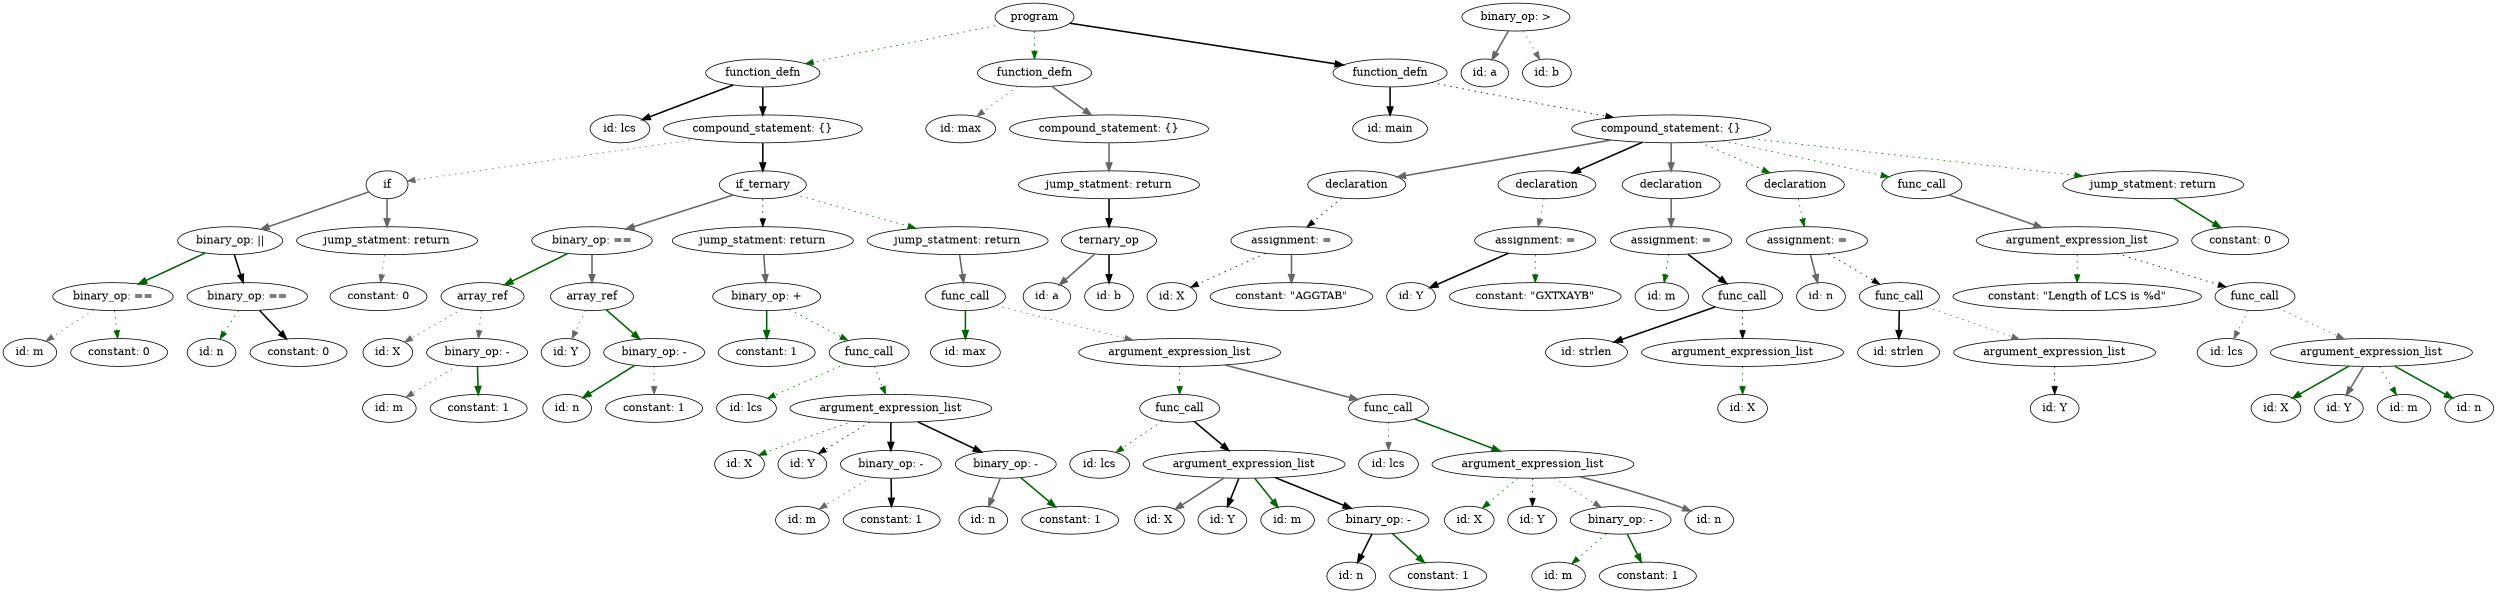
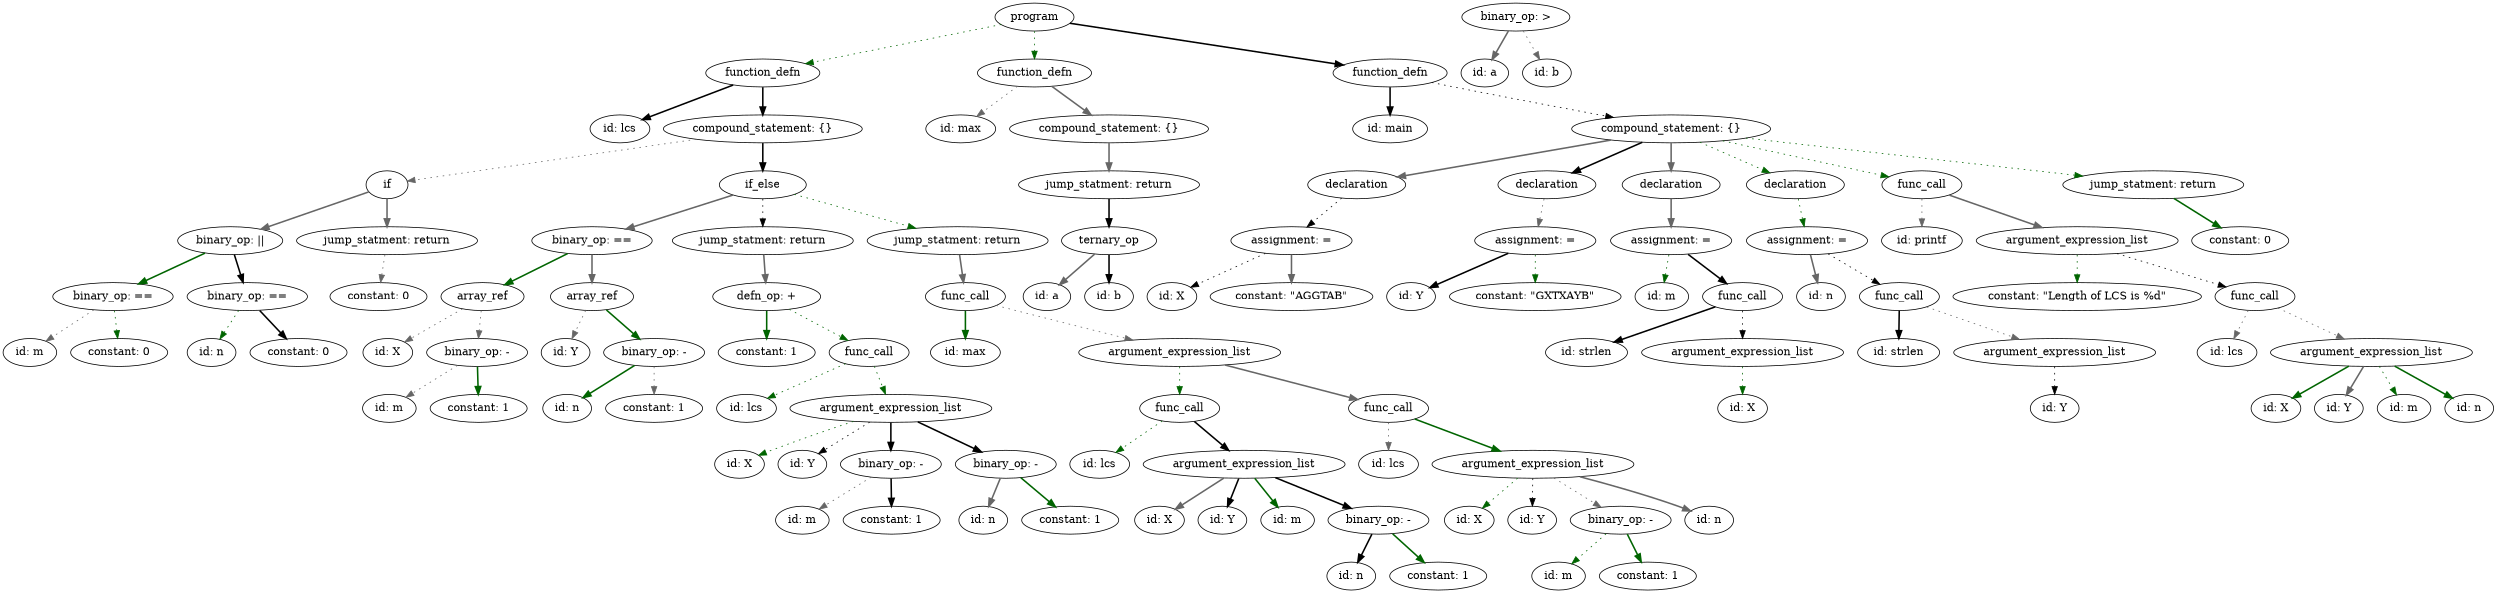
  strict digraph {
    edge [color=gray40 style=bold]
    n1 [height=0.5 label=program width=1.1389]
    n2 [height=0.5 label=function_defn width=1.6667]
    n3 [height=0.5 label=function_defn width=1.6667]
    n4 [height=0.5 label=function_defn width=1.6667]
    n5 [height=0.5 label="id: lcs" width=0.90278]
    n6 [height=0.5 label="compound_statement: {}" width=2.7984]
    n7 [height=0.5 label="id: max" width=1.0694]
    n8 [height=0.5 label="compound_statement: {}" width=2.7984]
    n9 [height=0.5 label="id: main" width=1.125]
    n10 [height=0.5 label="compound_statement: {}" width=2.7984]
    n11 [height=0.5 label=if width=0.75]
-   n12 [height=0.5 label=if_ternary width=0.95833]
+   n12 [height=0.5 label=if_else width=0.95833]
    n13 [height=0.5 label="jump_statment: return" width=2.4914]
    n14 [height=0.5 label=declaration width=1.3902]
    n15 [height=0.5 label=declaration width=1.3902]
    n16 [height=0.5 label=declaration width=1.3902]
    n17 [height=0.5 label=declaration width=1.3902]
    n18 [height=0.5 label=func_call width=1.2096]
    n19 [height=0.5 label="jump_statment: return" width=2.4914]
    n20 [height=0.5 label="binary_op: ||" width=1.5346]
    n21 [height=0.5 label="jump_statment: return" width=2.4914]
    n22 [height=0.5 label="binary_op: ==" width=1.7151]
    n23 [height=0.5 label="jump_statment: return" width=2.4914]
    n24 [height=0.5 label="jump_statment: return" width=2.4914]
    n25 [height=0.5 label=ternary_op width=1.354]
    n26 [height=0.5 label="assignment: =" width=1.6971]
    n27 [height=0.5 label="assignment: =" width=1.6971]
    n28 [height=0.5 label="assignment: =" width=1.6971]
    n29 [height=0.5 label="assignment: =" width=1.6971]
+   n30 [height=0.5 label="id: printf" width=1.1735]
    n31 [height=0.5 label=argument_expression_list width=2.8194]
    n32 [height=0.5 label="constant: 0" width=1.375]
    n33 [height=0.5 label="binary_op: ==" width=1.7151]
    n34 [height=0.5 label="binary_op: ==" width=1.7151]
    n35 [height=0.5 label="constant: 0" width=1.375]
    n36 [height=0.5 label=array_ref width=1.1944]
    n37 [height=0.5 label=array_ref width=1.1944]
-   n38 [height=0.5 label="binary_op: +" width=1.5707]
+   n38 [height=0.5 label="defn_op: +" width=1.5707]
    n39 [height=0.5 label=func_call width=1.2096]
    n40 [height=0.5 label="id: a" width=0.75]
    n41 [height=0.5 label="id: b" width=0.75]
    n42 [height=0.5 label="id: X" width=0.79437]
    n43 [height=0.5 label="constant: \"AGGTAB\"" width=2.4734]
    n44 [height=0.5 label="id: Y" width=0.79437]
    n45 [height=0.5 label="constant: \"GXTXAYB\"" width=2.6539]
    n46 [height=0.5 label="id: m" width=0.83333]
    n47 [height=0.5 label=func_call width=1.2096]
    n48 [height=0.5 label="id: n" width=0.75]
    n49 [height=0.5 label=func_call width=1.2096]
    n50 [height=0.5 label="constant: \"Length of LCS is %d\"" width=3.5747]
    n51 [height=0.5 label=func_call width=1.2096]
    n52 [height=0.5 label="id: m" width=0.83333]
    n53 [height=0.5 label="constant: 0" width=1.375]
    n54 [height=0.5 label="id: n" width=0.75]
    n55 [height=0.5 label="constant: 0" width=1.375]
    n56 [height=0.5 label="id: X" width=0.79437]
    n57 [height=0.5 label="binary_op: -" width=1.5]
    n58 [height=0.5 label="id: Y" width=0.79437]
    n59 [height=0.5 label="binary_op: -" width=1.5]
    n60 [height=0.5 label="constant: 1" width=1.375]
    n61 [height=0.5 label=func_call width=1.2096]
    n62 [height=0.5 label="id: max" width=1.0694]
    n63 [height=0.5 label=argument_expression_list width=2.8194]
    n64 [height=0.5 label="binary_op: >" width=1.5707]
    n65 [height=0.5 label="id: a" width=0.75]
    n66 [height=0.5 label="id: b" width=0.75]
    n67 [height=0.5 label="id: strlen" width=1.1735]
    n68 [height=0.5 label=argument_expression_list width=2.8194]
    n69 [height=0.5 label="id: strlen" width=1.1735]
    n70 [height=0.5 label=argument_expression_list width=2.8194]
    n71 [height=0.5 label="id: lcs" width=0.90278]
    n72 [height=0.5 label=argument_expression_list width=2.8194]
    n73 [height=0.5 label="id: m" width=0.83333]
    n74 [height=0.5 label="constant: 1" width=1.375]
    n75 [height=0.5 label="id: n" width=0.75]
    n76 [height=0.5 label="constant: 1" width=1.375]
    n77 [height=0.5 label="id: lcs" width=0.90278]
    n78 [height=0.5 label=argument_expression_list width=2.8194]
    n79 [height=0.5 label=func_call width=1.2096]
    n80 [height=0.5 label=func_call width=1.2096]
    n81 [height=0.5 label="id: X" width=0.79437]
    n82 [height=0.5 label="id: Y" width=0.79437]
    n83 [height=0.5 label="id: X" width=0.79437]
    n84 [height=0.5 label="id: Y" width=0.79437]
    n85 [height=0.5 label="id: m" width=0.83333]
    n86 [height=0.5 label="id: n" width=0.75]
    n87 [height=0.5 label="id: X" width=0.79437]
    n88 [height=0.5 label="id: Y" width=0.79437]
    n89 [height=0.5 label="binary_op: -" width=1.5]
    n90 [height=0.5 label="binary_op: -" width=1.5]
    n91 [height=0.5 label="id: lcs" width=0.90278]
    n92 [height=0.5 label=argument_expression_list width=2.8194]
    n93 [height=0.5 label="id: lcs" width=0.90278]
    n94 [height=0.5 label=argument_expression_list width=2.8194]
    n95 [height=0.5 label="id: m" width=0.83333]
    n96 [height=0.5 label="constant: 1" width=1.375]
    n97 [height=0.5 label="id: n" width=0.75]
    n98 [height=0.5 label="constant: 1" width=1.375]
    n99 [height=0.5 label="id: X" width=0.79437]
    n100 [height=0.5 label="id: Y" width=0.79437]
    n101 [height=0.5 label="id: m" width=0.83333]
    n102 [height=0.5 label="binary_op: -" width=1.5]
    n103 [height=0.5 label="id: X" width=0.79437]
    n104 [height=0.5 label="id: Y" width=0.79437]
    n105 [height=0.5 label="binary_op: -" width=1.5]
    n106 [height=0.5 label="id: n" width=0.75]
    n107 [height=0.5 label="id: n" width=0.75]
    n108 [height=0.5 label="constant: 1" width=1.375]
    n109 [height=0.5 label="id: m" width=0.83333]
    n110 [height=0.5 label="constant: 1" width=1.375]
    n1 -> n2 [color=darkgreen style=dotted]
    n1 -> n3 [color=darkgreen style=dotted]
    n1 -> n4 [color=black]
    n2 -> n5 [color=black]
    n2 -> n6 [color=black]
    n3 -> n7 [style=dotted]
    n3 -> n8
    n4 -> n9 [color=black]
    n4 -> n10 [color=black style=dotted]
    n6 -> n11 [style=dotted]
    n6 -> n12 [color=black]
    n8 -> n13
    n10 -> n14
    n10 -> n15 [color=black]
    n10 -> n16
    n10 -> n17 [color=darkgreen style=dotted]
    n10 -> n18 [color=darkgreen style=dotted]
    n10 -> n19 [color=darkgreen style=dotted]
    n11 -> n20
    n11 -> n21
    n12 -> n22
    n12 -> n23 [color=black style=dotted]
    n12 -> n24 [color=darkgreen style=dotted]
    n13 -> n25 [color=black]
    n14 -> n26 [color=black style=dotted]
    n15 -> n27 [style=dotted]
    n16 -> n28
    n17 -> n29 [color=darkgreen style=dotted]
+   n18 -> n30 [style=dotted]
    n18 -> n31
    n19 -> n32 [color=darkgreen]
    n20 -> n33 [color=darkgreen]
    n20 -> n34 [color=black]
    n21 -> n35 [style=dotted]
    n22 -> n36 [color=darkgreen]
    n22 -> n37
    n23 -> n38
    n24 -> n39
    n25 -> n40
    n25 -> n41 [color=black]
    n26 -> n42 [color=black style=dotted]
    n26 -> n43
    n27 -> n44 [color=black]
    n27 -> n45 [color=darkgreen style=dotted]
    n28 -> n46 [color=darkgreen style=dotted]
    n28 -> n47 [color=black]
    n29 -> n48
    n29 -> n49 [color=black style=dotted]
    n31 -> n50 [color=darkgreen style=dotted]
    n31 -> n51 [color=black style=dotted]
    n33 -> n52 [style=dotted]
    n33 -> n53 [color=darkgreen style=dotted]
    n34 -> n54 [color=darkgreen style=dotted]
    n34 -> n55 [color=black]
    n36 -> n56 [style=dotted]
    n36 -> n57 [style=dotted]
    n37 -> n58 [style=dotted]
    n37 -> n59 [color=darkgreen]
    n38 -> n60 [color=darkgreen]
    n38 -> n61 [color=darkgreen style=dotted]
    n39 -> n62 [color=darkgreen]
    n39 -> n63 [style=dotted]
    n47 -> n67 [color=black]
    n47 -> n68 [color=black style=dotted]
    n49 -> n69 [color=black]
    n49 -> n70 [style=dotted]
    n51 -> n71 [style=dotted]
    n51 -> n72 [style=dotted]
    n57 -> n73 [style=dotted]
    n57 -> n74 [color=darkgreen]
    n59 -> n75 [color=darkgreen]
    n59 -> n76 [style=dotted]
    n61 -> n77 [color=darkgreen style=dotted]
    n61 -> n78 [color=darkgreen style=dotted]
    n63 -> n79 [color=darkgreen style=dotted]
    n63 -> n80
    n64 -> n65
    n64 -> n66 [style=dotted]
    n68 -> n81 [color=darkgreen style=dotted]
    n70 -> n82 [color=black style=dotted]
    n72 -> n83 [color=darkgreen]
    n72 -> n84
    n72 -> n85 [color=darkgreen style=dotted]
    n72 -> n86 [color=darkgreen]
    n78 -> n87 [color=darkgreen style=dotted]
    n78 -> n88 [color=black style=dotted]
    n78 -> n89 [color=black]
    n78 -> n90 [color=black]
    n79 -> n91 [color=darkgreen style=dotted]
    n79 -> n92 [color=black]
    n80 -> n93 [style=dotted]
    n80 -> n94 [color=darkgreen]
    n89 -> n95 [style=dotted]
    n89 -> n96 [color=black]
    n90 -> n97
    n90 -> n98 [color=darkgreen]
    n92 -> n99
    n92 -> n100 [color=black]
    n92 -> n101 [color=darkgreen]
    n92 -> n102 [color=black]
    n94 -> n103 [color=darkgreen style=dotted]
    n94 -> n104 [color=black style=dotted]
    n94 -> n105 [style=dotted]
    n94 -> n106
    n102 -> n107 [color=black]
    n102 -> n108 [color=darkgreen]
    n105 -> n109 [color=darkgreen style=dotted]
    n105 -> n110 [color=darkgreen]
  }
